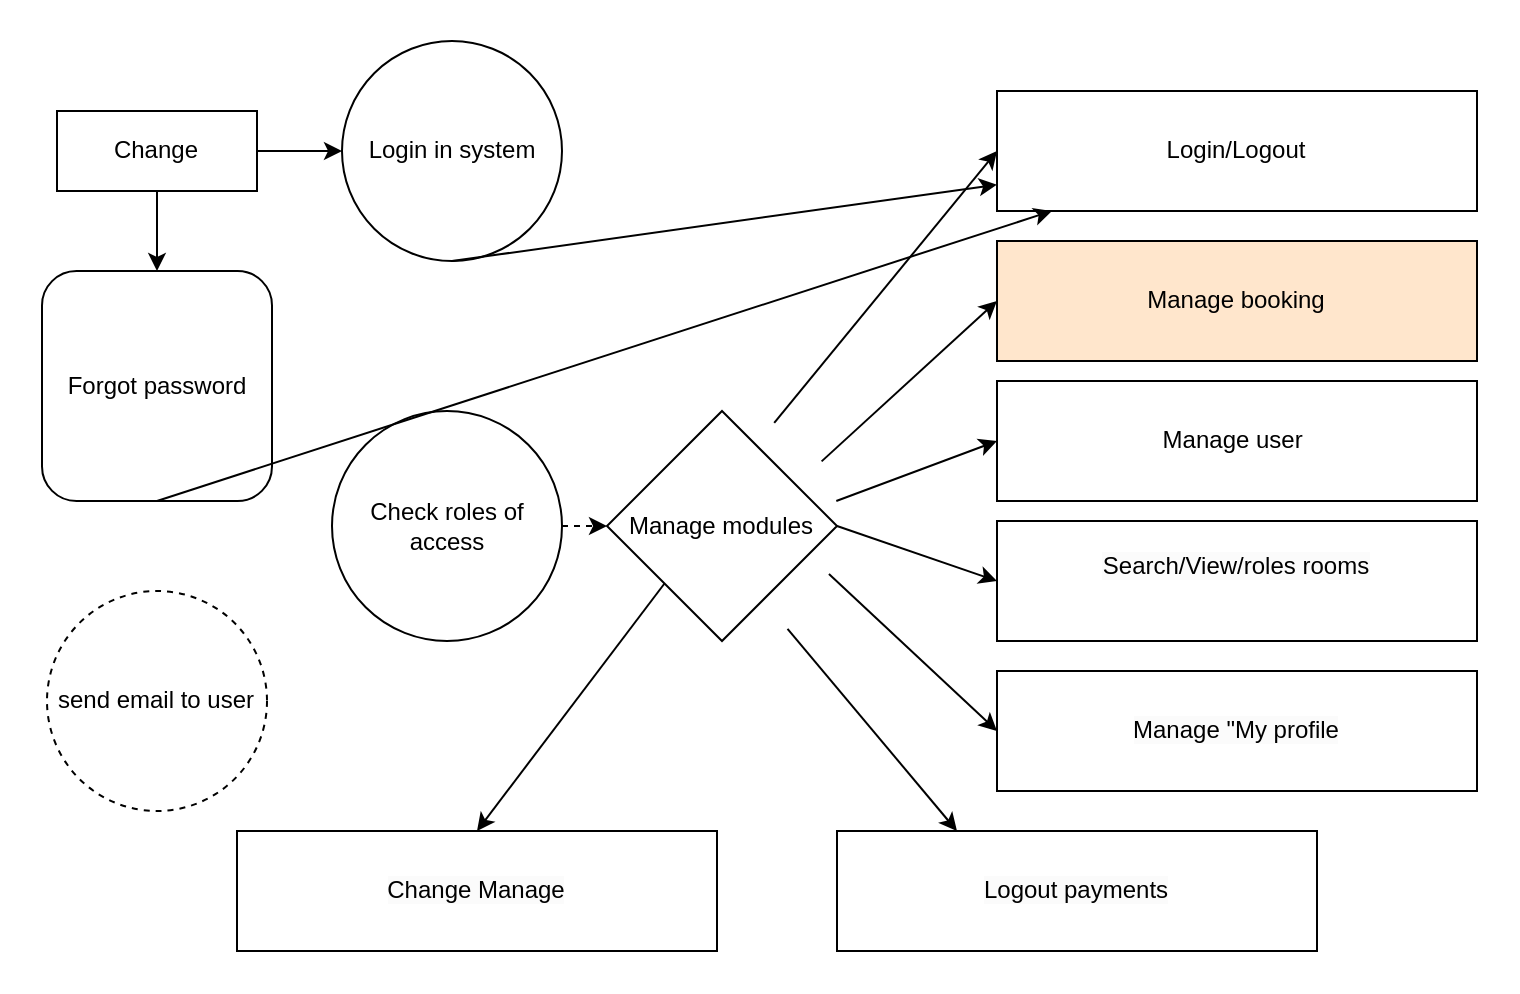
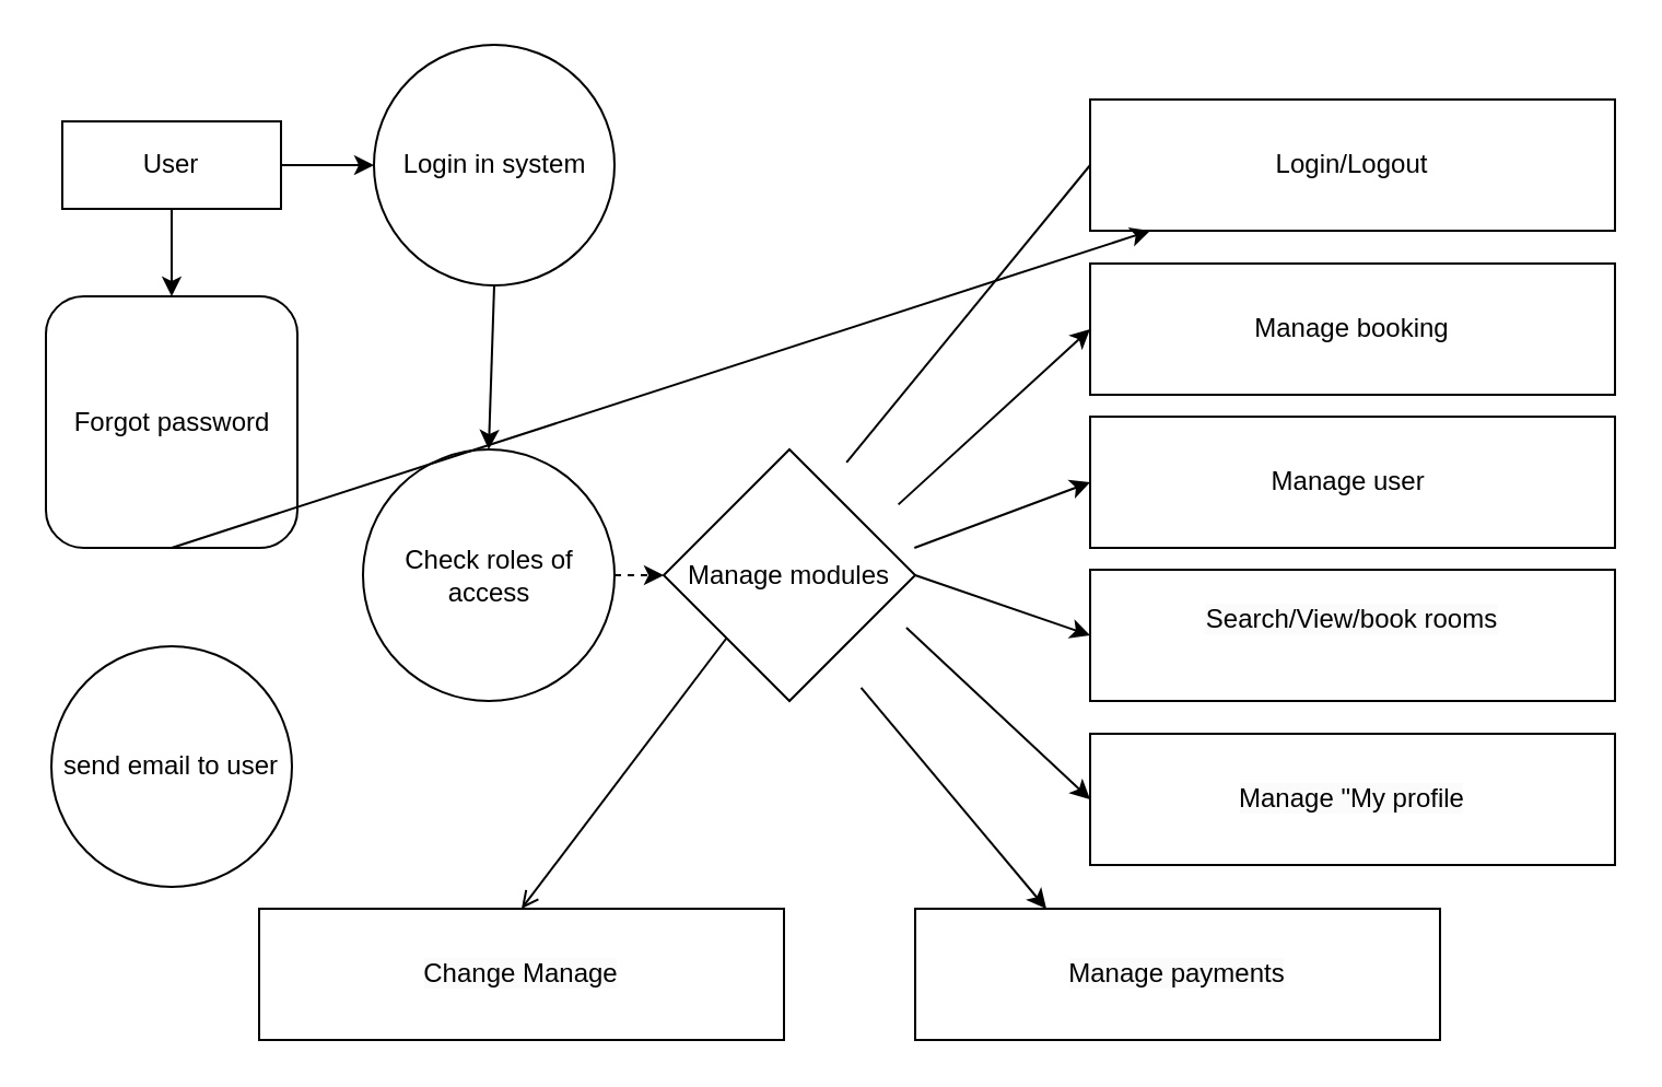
  <mxCell id="0" />
  <mxCell id="1" parent="0" />
  <mxCell id="2" value="Manage modules" style="rhombus;whiteSpace=wrap;html=1;aspect=fixed;" parent="1" vertex="1"><mxGeometry x="303" y="205" width="115" height="115" as="geometry" /></mxCell>
  <mxCell id="3" value="Check roles of access" style="ellipse;whiteSpace=wrap;html=1;aspect=fixed;" parent="1" vertex="1"><mxGeometry x="165.5" y="205" width="115" height="115" as="geometry" /></mxCell>
  <mxCell id="4" value="Login in system" style="ellipse;whiteSpace=wrap;html=1;aspect=fixed;" parent="1" vertex="1"><mxGeometry x="170.5" y="20" width="110" height="110" as="geometry" /></mxCell>
- <mxCell id="5" value="send email to user" style="ellipse;whiteSpace=wrap;html=1;aspect=fixed;dashed=1;" parent="1" vertex="1"><mxGeometry x="23" y="295" width="110" height="110" as="geometry" /></mxCell>
+ <mxCell id="5" value="send email to user" style="ellipse;whiteSpace=wrap;html=1;aspect=fixed;" parent="1" vertex="1"><mxGeometry x="23" y="295" width="110" height="110" as="geometry" /></mxCell>
  <mxCell id="6" value="Forgot password" style="whiteSpace=wrap;html=1;aspect=fixed;rounded=1;" parent="1" vertex="1"><mxGeometry x="20.5" y="135" width="115" height="115" as="geometry" /></mxCell>
- <mxCell id="7" value="Change" style="rounded=0;whiteSpace=wrap;html=1;" parent="1" vertex="1"><mxGeometry x="28" y="55" width="100" height="40" as="geometry" /></mxCell>
+ <mxCell id="7" value="User" style="rounded=0;whiteSpace=wrap;html=1;" parent="1" vertex="1"><mxGeometry x="28" y="55" width="100" height="40" as="geometry" /></mxCell>
  <mxCell id="8" value="Manage user&amp;nbsp;" style="rounded=0;whiteSpace=wrap;html=1;" parent="1" vertex="1"><mxGeometry x="498" y="190" width="240" height="60" as="geometry" /></mxCell>
- <mxCell id="9" value="Manage booking" style="rounded=0;whiteSpace=wrap;html=1;fillColor=#ffe6cc;" parent="1" vertex="1"><mxGeometry x="498" y="120" width="240" height="60" as="geometry" /></mxCell>
- <mxCell id="10" value="&#10;&lt;span style=&quot;color: rgb(0, 0, 0); font-family: Helvetica; font-size: 12px; font-style: normal; font-variant-ligatures: normal; font-variant-caps: normal; font-weight: 400; letter-spacing: normal; orphans: 2; text-align: center; text-indent: 0px; text-transform: none; widows: 2; word-spacing: 0px; -webkit-text-stroke-width: 0px; background-color: rgb(251, 251, 251); text-decoration-thickness: initial; text-decoration-style: initial; text-decoration-color: initial; float: none; display: inline !important;&quot;&gt;Search/View/roles rooms&lt;/span&gt;&#10;&#10;" style="rounded=0;whiteSpace=wrap;html=1;" parent="1" vertex="1"><mxGeometry x="498" y="260" width="240" height="60" as="geometry" /></mxCell>
+ <mxCell id="9" value="Manage booking" style="rounded=0;whiteSpace=wrap;html=1;" parent="1" vertex="1"><mxGeometry x="498" y="120" width="240" height="60" as="geometry" /></mxCell>
+ <mxCell id="10" value="&#10;&lt;span style=&quot;color: rgb(0, 0, 0); font-family: Helvetica; font-size: 12px; font-style: normal; font-variant-ligatures: normal; font-variant-caps: normal; font-weight: 400; letter-spacing: normal; orphans: 2; text-align: center; text-indent: 0px; text-transform: none; widows: 2; word-spacing: 0px; -webkit-text-stroke-width: 0px; background-color: rgb(251, 251, 251); text-decoration-thickness: initial; text-decoration-style: initial; text-decoration-color: initial; float: none; display: inline !important;&quot;&gt;Search/View/book rooms&lt;/span&gt;&#10;&#10;" style="rounded=0;whiteSpace=wrap;html=1;" parent="1" vertex="1"><mxGeometry x="498" y="260" width="240" height="60" as="geometry" /></mxCell>
  <mxCell id="11" value="&#10;&lt;br style=&quot;border-color: var(--border-color); color: rgb(0, 0, 0); font-family: Helvetica; font-size: 12px; font-style: normal; font-variant-ligatures: normal; font-variant-caps: normal; font-weight: 400; letter-spacing: normal; orphans: 2; text-align: center; text-indent: 0px; text-transform: none; widows: 2; word-spacing: 0px; -webkit-text-stroke-width: 0px; background-color: rgb(251, 251, 251); text-decoration-thickness: initial; text-decoration-style: initial; text-decoration-color: initial;&quot;&gt;&lt;span style=&quot;border-color: var(--border-color); color: rgb(0, 0, 0); font-family: Helvetica; font-size: 12px; font-style: normal; font-variant-ligatures: normal; font-variant-caps: normal; font-weight: 400; letter-spacing: normal; orphans: 2; text-align: center; text-indent: 0px; text-transform: none; widows: 2; word-spacing: 0px; -webkit-text-stroke-width: 0px; text-decoration-thickness: initial; text-decoration-style: initial; text-decoration-color: initial; background-color: rgb(251, 251, 251); float: none; display: inline !important;&quot;&gt;Manage &quot;My profile&lt;/span&gt;&lt;br style=&quot;border-color: var(--border-color); color: rgb(0, 0, 0); font-family: Helvetica; font-size: 12px; font-style: normal; font-variant-ligatures: normal; font-variant-caps: normal; font-weight: 400; letter-spacing: normal; orphans: 2; text-align: center; text-indent: 0px; text-transform: none; widows: 2; word-spacing: 0px; -webkit-text-stroke-width: 0px; background-color: rgb(251, 251, 251); text-decoration-thickness: initial; text-decoration-style: initial; text-decoration-color: initial;&quot;&gt;&#10;&#10;" style="rounded=0;whiteSpace=wrap;html=1;" parent="1" vertex="1"><mxGeometry x="498" y="335" width="240" height="60" as="geometry" /></mxCell>
- <mxCell id="12" value="&#10;&lt;br style=&quot;border-color: var(--border-color); color: rgb(0, 0, 0); font-family: Helvetica; font-size: 12px; font-style: normal; font-variant-ligatures: normal; font-variant-caps: normal; font-weight: 400; letter-spacing: normal; orphans: 2; text-align: center; text-indent: 0px; text-transform: none; widows: 2; word-spacing: 0px; -webkit-text-stroke-width: 0px; background-color: rgb(251, 251, 251); text-decoration-thickness: initial; text-decoration-style: initial; text-decoration-color: initial;&quot;&gt;&lt;span style=&quot;border-color: var(--border-color); color: rgb(0, 0, 0); font-family: Helvetica; font-size: 12px; font-style: normal; font-variant-ligatures: normal; font-variant-caps: normal; font-weight: 400; letter-spacing: normal; orphans: 2; text-align: center; text-indent: 0px; text-transform: none; widows: 2; word-spacing: 0px; -webkit-text-stroke-width: 0px; text-decoration-thickness: initial; text-decoration-style: initial; text-decoration-color: initial; background-color: rgb(251, 251, 251); float: none; display: inline !important;&quot;&gt;Logout payments&lt;/span&gt;&lt;br style=&quot;border-color: var(--border-color); color: rgb(0, 0, 0); font-family: Helvetica; font-size: 12px; font-style: normal; font-variant-ligatures: normal; font-variant-caps: normal; font-weight: 400; letter-spacing: normal; orphans: 2; text-align: center; text-indent: 0px; text-transform: none; widows: 2; word-spacing: 0px; -webkit-text-stroke-width: 0px; background-color: rgb(251, 251, 251); text-decoration-thickness: initial; text-decoration-style: initial; text-decoration-color: initial;&quot;&gt;&#10;&#10;" style="rounded=0;whiteSpace=wrap;html=1;" parent="1" vertex="1"><mxGeometry x="418" y="415" width="240" height="60" as="geometry" /></mxCell>
+ <mxCell id="12" value="&#10;&lt;br style=&quot;border-color: var(--border-color); color: rgb(0, 0, 0); font-family: Helvetica; font-size: 12px; font-style: normal; font-variant-ligatures: normal; font-variant-caps: normal; font-weight: 400; letter-spacing: normal; orphans: 2; text-align: center; text-indent: 0px; text-transform: none; widows: 2; word-spacing: 0px; -webkit-text-stroke-width: 0px; background-color: rgb(251, 251, 251); text-decoration-thickness: initial; text-decoration-style: initial; text-decoration-color: initial;&quot;&gt;&lt;span style=&quot;border-color: var(--border-color); color: rgb(0, 0, 0); font-family: Helvetica; font-size: 12px; font-style: normal; font-variant-ligatures: normal; font-variant-caps: normal; font-weight: 400; letter-spacing: normal; orphans: 2; text-align: center; text-indent: 0px; text-transform: none; widows: 2; word-spacing: 0px; -webkit-text-stroke-width: 0px; text-decoration-thickness: initial; text-decoration-style: initial; text-decoration-color: initial; background-color: rgb(251, 251, 251); float: none; display: inline !important;&quot;&gt;Manage payments&lt;/span&gt;&lt;br style=&quot;border-color: var(--border-color); color: rgb(0, 0, 0); font-family: Helvetica; font-size: 12px; font-style: normal; font-variant-ligatures: normal; font-variant-caps: normal; font-weight: 400; letter-spacing: normal; orphans: 2; text-align: center; text-indent: 0px; text-transform: none; widows: 2; word-spacing: 0px; -webkit-text-stroke-width: 0px; background-color: rgb(251, 251, 251); text-decoration-thickness: initial; text-decoration-style: initial; text-decoration-color: initial;&quot;&gt;&#10;&#10;" style="rounded=0;whiteSpace=wrap;html=1;" parent="1" vertex="1"><mxGeometry x="418" y="415" width="240" height="60" as="geometry" /></mxCell>
  <mxCell id="13" value="&#10;&lt;br style=&quot;border-color: var(--border-color); color: rgb(0, 0, 0); font-family: Helvetica; font-size: 12px; font-style: normal; font-variant-ligatures: normal; font-variant-caps: normal; font-weight: 400; letter-spacing: normal; orphans: 2; text-align: center; text-indent: 0px; text-transform: none; widows: 2; word-spacing: 0px; -webkit-text-stroke-width: 0px; background-color: rgb(251, 251, 251); text-decoration-thickness: initial; text-decoration-style: initial; text-decoration-color: initial;&quot;&gt;&lt;span style=&quot;border-color: var(--border-color); color: rgb(0, 0, 0); font-family: Helvetica; font-size: 12px; font-style: normal; font-variant-ligatures: normal; font-variant-caps: normal; font-weight: 400; letter-spacing: normal; orphans: 2; text-align: center; text-indent: 0px; text-transform: none; widows: 2; word-spacing: 0px; -webkit-text-stroke-width: 0px; text-decoration-thickness: initial; text-decoration-style: initial; text-decoration-color: initial; background-color: rgb(251, 251, 251); float: none; display: inline !important;&quot;&gt;Change Manage&lt;/span&gt;&lt;br style=&quot;border-color: var(--border-color); color: rgb(0, 0, 0); font-family: Helvetica; font-size: 12px; font-style: normal; font-variant-ligatures: normal; font-variant-caps: normal; font-weight: 400; letter-spacing: normal; orphans: 2; text-align: center; text-indent: 0px; text-transform: none; widows: 2; word-spacing: 0px; -webkit-text-stroke-width: 0px; background-color: rgb(251, 251, 251); text-decoration-thickness: initial; text-decoration-style: initial; text-decoration-color: initial;&quot;&gt;&#10;&#10;" style="rounded=0;whiteSpace=wrap;html=1;" parent="1" vertex="1"><mxGeometry x="118" y="415" width="240" height="60" as="geometry" /></mxCell>
  <mxCell id="14" value="Login/Logout" style="rounded=0;whiteSpace=wrap;html=1;" parent="1" vertex="1"><mxGeometry x="498" y="45" width="240" height="60" as="geometry" /></mxCell>
  <mxCell id="15" value="" style="endArrow=classic;html=1;rounded=0;entryX=0;entryY=0.5;entryDx=0;entryDy=0;exitX=1;exitY=0.5;exitDx=0;exitDy=0;" parent="1" source="7" target="4" edge="1"><mxGeometry width="50" height="50" relative="1" as="geometry"><mxPoint x="288" y="275" as="sourcePoint" /><mxPoint x="338" y="225" as="targetPoint" /></mxGeometry></mxCell>
  <mxCell id="16" value="" style="endArrow=classic;html=1;rounded=0;entryX=0.5;entryY=0;entryDx=0;entryDy=0;exitX=0.5;exitY=1;exitDx=0;exitDy=0;" parent="1" source="7" target="6" edge="1"><mxGeometry width="50" height="50" relative="1" as="geometry"><mxPoint x="288" y="275" as="sourcePoint" /><mxPoint x="338" y="225" as="targetPoint" /></mxGeometry></mxCell>
  <mxCell id="17" value="" style="endArrow=classic;html=1;rounded=0;exitX=0.5;exitY=1;exitDx=0;exitDy=0;" parent="1" source="6" target="14" edge="1"><mxGeometry width="50" height="50" relative="1" as="geometry"><mxPoint x="288" y="275" as="sourcePoint" /><mxPoint x="338" y="225" as="targetPoint" /></mxGeometry></mxCell>
  <mxCell id="18" value="" style="endArrow=classic;html=1;rounded=0;exitX=1;exitY=0.5;exitDx=0;exitDy=0;entryX=0;entryY=0.5;entryDx=0;entryDy=0;dashed=1;" parent="1" source="3" target="2" edge="1"><mxGeometry width="50" height="50" relative="1" as="geometry"><mxPoint x="368" y="155" as="sourcePoint" /><mxPoint x="378" y="175" as="targetPoint" /></mxGeometry></mxCell>
- <mxCell id="19" value="" style="endArrow=classic;html=1;rounded=0;entryX=0;entryY=0.5;entryDx=0;entryDy=0;exitX=0.727;exitY=0.052;exitDx=0;exitDy=0;exitPerimeter=0;" parent="1" source="2" target="14" edge="1"><mxGeometry width="50" height="50" relative="1" as="geometry"><mxPoint x="278" y="195" as="sourcePoint" /><mxPoint x="328" y="145" as="targetPoint" /></mxGeometry></mxCell>
+ <mxCell id="19" value="" style="endArrow=none;html=1;rounded=0;entryX=0;entryY=0.5;entryDx=0;entryDy=0;exitX=0.727;exitY=0.052;exitDx=0;exitDy=0;exitPerimeter=0;" parent="1" source="2" target="14" edge="1"><mxGeometry width="50" height="50" relative="1" as="geometry"><mxPoint x="278" y="195" as="sourcePoint" /><mxPoint x="328" y="145" as="targetPoint" /></mxGeometry></mxCell>
  <mxCell id="20" value="" style="endArrow=classic;html=1;rounded=0;entryX=0;entryY=0.5;entryDx=0;entryDy=0;exitX=0.933;exitY=0.219;exitDx=0;exitDy=0;exitPerimeter=0;" parent="1" source="2" target="9" edge="1"><mxGeometry width="50" height="50" relative="1" as="geometry"><mxPoint x="278" y="195" as="sourcePoint" /><mxPoint x="328" y="145" as="targetPoint" /></mxGeometry></mxCell>
  <mxCell id="21" value="" style="endArrow=classic;html=1;rounded=0;entryX=0;entryY=0.5;entryDx=0;entryDy=0;exitX=0.997;exitY=0.391;exitDx=0;exitDy=0;exitPerimeter=0;" parent="1" source="2" target="8" edge="1"><mxGeometry width="50" height="50" relative="1" as="geometry"><mxPoint x="278" y="195" as="sourcePoint" /><mxPoint x="328" y="145" as="targetPoint" /></mxGeometry></mxCell>
  <mxCell id="22" value="" style="endArrow=classic;html=1;rounded=0;entryX=0;entryY=0.5;entryDx=0;entryDy=0;exitX=1;exitY=0.5;exitDx=0;exitDy=0;" parent="1" source="2" target="10" edge="1"><mxGeometry width="50" height="50" relative="1" as="geometry"><mxPoint x="278" y="195" as="sourcePoint" /><mxPoint x="328" y="145" as="targetPoint" /></mxGeometry></mxCell>
  <mxCell id="23" value="" style="endArrow=classic;html=1;rounded=0;entryX=0;entryY=0.5;entryDx=0;entryDy=0;exitX=0.965;exitY=0.709;exitDx=0;exitDy=0;exitPerimeter=0;" parent="1" source="2" target="11" edge="1"><mxGeometry width="50" height="50" relative="1" as="geometry"><mxPoint x="278" y="395" as="sourcePoint" /><mxPoint x="328" y="345" as="targetPoint" /></mxGeometry></mxCell>
  <mxCell id="24" value="" style="endArrow=classic;html=1;rounded=0;entryX=0.25;entryY=0;entryDx=0;entryDy=0;exitX=0.785;exitY=0.947;exitDx=0;exitDy=0;exitPerimeter=0;" parent="1" source="2" target="12" edge="1"><mxGeometry width="50" height="50" relative="1" as="geometry"><mxPoint x="278" y="395" as="sourcePoint" /><mxPoint x="328" y="345" as="targetPoint" /></mxGeometry></mxCell>
- <mxCell id="25" value="" style="endArrow=classic;html=1;rounded=0;entryX=0.5;entryY=0;entryDx=0;entryDy=0;exitX=0;exitY=1;exitDx=0;exitDy=0;" parent="1" source="2" target="13" edge="1"><mxGeometry width="50" height="50" relative="1" as="geometry"><mxPoint x="418" y="355" as="sourcePoint" /><mxPoint x="328" y="345" as="targetPoint" /></mxGeometry></mxCell>
- <mxCell id="26" value="" style="endArrow=classic;html=1;rounded=0;exitX=0.5;exitY=1;exitDx=0;exitDy=0;" edge="1" parent="1" source="4" target="14"><mxGeometry width="50" height="50" relative="1" as="geometry"><mxPoint x="348" y="315" as="sourcePoint" /><mxPoint x="398" y="265" as="targetPoint" /></mxGeometry></mxCell>
+ <mxCell id="25" value="" style="endArrow=open;html=1;rounded=0;entryX=0.5;entryY=0;entryDx=0;entryDy=0;exitX=0;exitY=1;exitDx=0;exitDy=0;" parent="1" source="2" target="13" edge="1"><mxGeometry width="50" height="50" relative="1" as="geometry"><mxPoint x="418" y="355" as="sourcePoint" /><mxPoint x="328" y="345" as="targetPoint" /></mxGeometry></mxCell>
+ <mxCell id="26" value="" style="endArrow=classic;html=1;rounded=0;exitX=0.5;exitY=1;exitDx=0;exitDy=0;entryX=0.5;entryY=0;entryDx=0;entryDy=0;" edge="1" parent="1" source="4" target="3"><mxGeometry width="50" height="50" relative="1" as="geometry"><mxPoint x="348" y="315" as="sourcePoint" /><mxPoint x="398" y="265" as="targetPoint" /></mxGeometry></mxCell>
